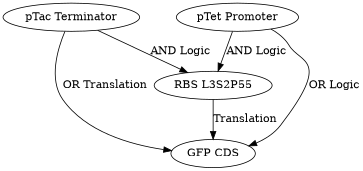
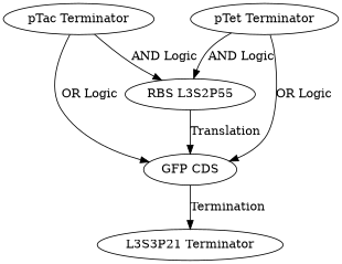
  digraph {
    n1 [label="pTac Terminator"]
    n2 [label="RBS L3S2P55"]
    n3 [label="GFP CDS"]
-   n5 [label="pTet Promoter"]
+   n4 [label="L3S3P21 Terminator"]
+   n5 [label="pTet Terminator"]
    n1 -> n2 [label="AND Logic"]
-   n1 -> n3 [label="OR Translation"]
+   n1 -> n3 [label="OR Logic"]
    n2 -> n3 [label=Translation]
+   n3 -> n4 [label=Termination]
    n5 -> n2 [label="AND Logic"]
    n5 -> n3 [label="OR Logic"]
  }
